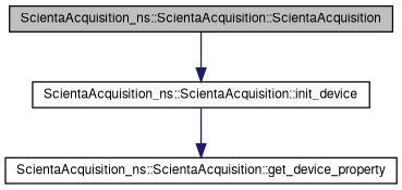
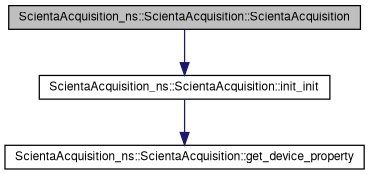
  digraph {
    rankdir=TB
    node [color=black fillcolor=white fontname=FreeSans fontsize=10 shape=record style=filled]
    edge [color=midnightblue fontname=FreeSans fontsize=10 labelfontname=FreeSans labelfontsize=10 style=solid]
    n1 [fillcolor=grey75 fontcolor=black height=0.2 label="ScientaAcquisition_ns::ScientaAcquisition::ScientaAcquisition" width=0.4]
-   n2 [height=0.2 label="ScientaAcquisition_ns::ScientaAcquisition::init_device" width=0.4]
+   n2 [height=0.2 label="ScientaAcquisition_ns::ScientaAcquisition::init_init" width=0.4]
    n3 [height=0.2 label="ScientaAcquisition_ns::ScientaAcquisition::get_device_property" width=0.4]
    n1 -> n2
    n2 -> n3
  }
